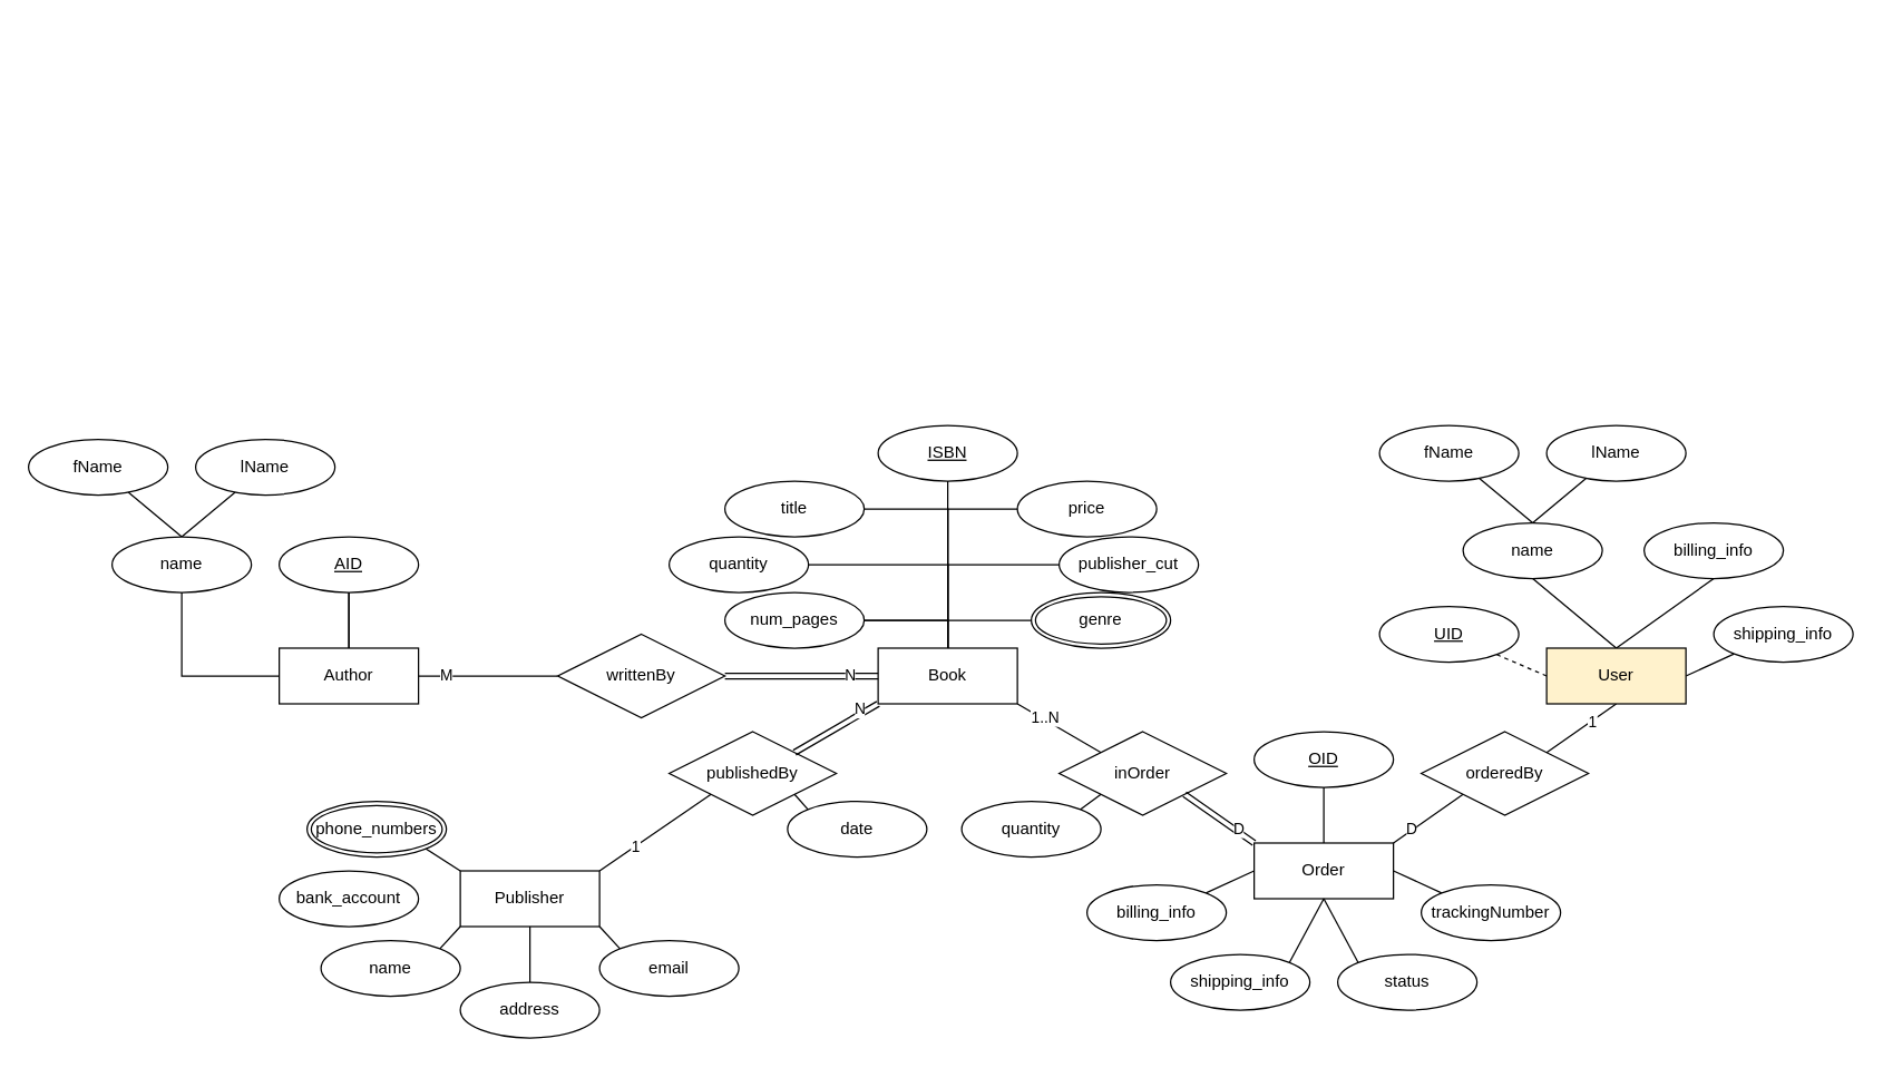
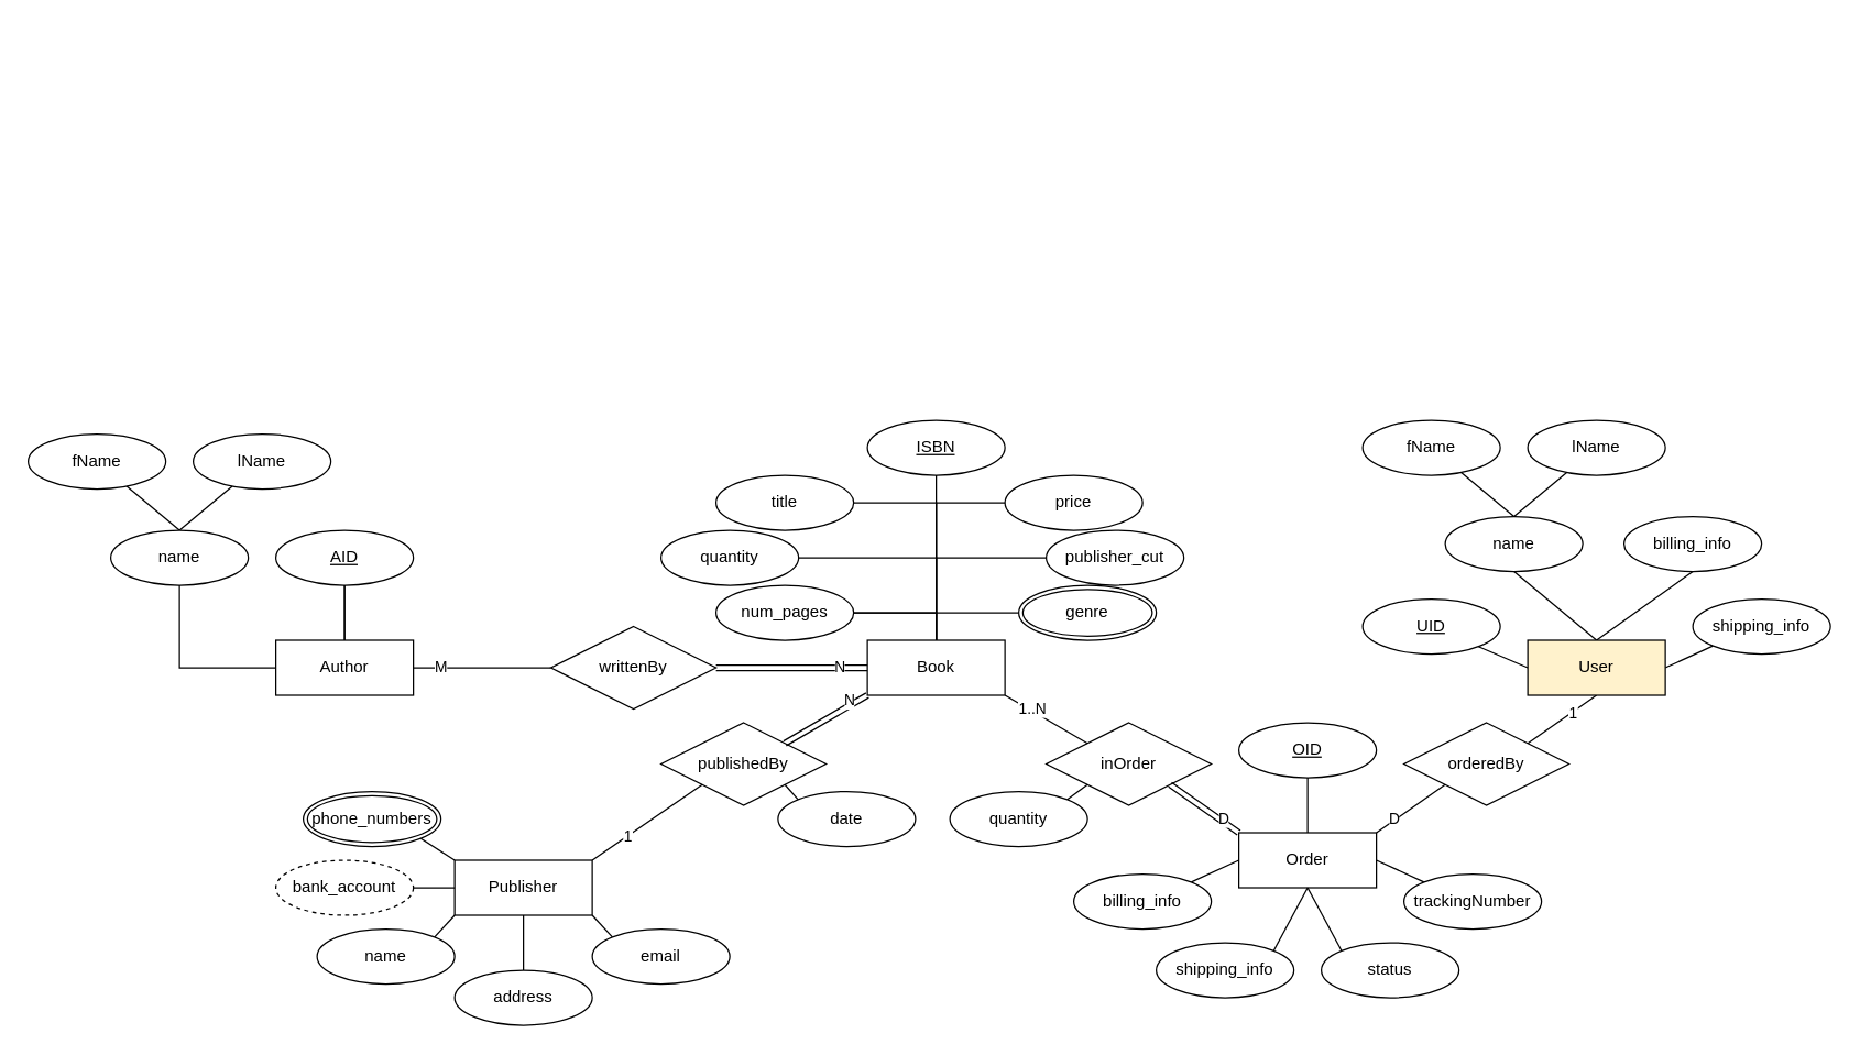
  <mxCell id="0" />
  <mxCell id="1" parent="0" />
  <mxCell id="2" style="edgeStyle=orthogonalEdgeStyle;rounded=0;orthogonalLoop=1;jettySize=auto;html=1;entryX=1;entryY=0.5;entryDx=0;entryDy=0;exitX=0;exitY=0.5;exitDx=0;exitDy=0;" parent="1" edge="1"><mxGeometry relative="1" as="geometry"><mxPoint y="20" as="sourcePoint" x="260" /></mxGeometry></mxCell>
  <mxCell id="3" value="Book" style="whiteSpace=wrap;html=1;align=center;" parent="1" vertex="1"><mxGeometry x="630" y="465" width="100" height="40" as="geometry" /></mxCell>
  <mxCell id="4" style="edgeStyle=orthogonalEdgeStyle;rounded=0;orthogonalLoop=1;jettySize=auto;html=1;entryX=0.5;entryY=0;entryDx=0;entryDy=0;endArrow=none;endFill=0;" parent="1" source="5" target="3" edge="1"><mxGeometry relative="1" as="geometry" /></mxCell>
  <mxCell id="5" value="ISBN" style="ellipse;whiteSpace=wrap;html=1;align=center;fontStyle=4;" parent="1" vertex="1"><mxGeometry x="630" y="305" width="100" height="40" as="geometry" /></mxCell>
  <mxCell id="6" style="edgeStyle=orthogonalEdgeStyle;rounded=0;orthogonalLoop=1;jettySize=auto;html=1;entryX=0.5;entryY=0;entryDx=0;entryDy=0;endArrow=none;endFill=0;" parent="1" source="7" target="3" edge="1"><mxGeometry relative="1" as="geometry" /></mxCell>
  <mxCell id="7" value="title" style="ellipse;whiteSpace=wrap;html=1;align=center;" parent="1" vertex="1"><mxGeometry x="520" y="345" width="100" height="40" as="geometry" /></mxCell>
  <mxCell id="8" style="edgeStyle=orthogonalEdgeStyle;rounded=0;orthogonalLoop=1;jettySize=auto;html=1;entryX=0.5;entryY=0;entryDx=0;entryDy=0;endArrow=none;endFill=0;" parent="1" source="9" target="3" edge="1"><mxGeometry relative="1" as="geometry" /></mxCell>
  <mxCell id="9" value="quantity" style="ellipse;whiteSpace=wrap;html=1;align=center;" parent="1" vertex="1"><mxGeometry x="480" y="385" width="100" height="40" as="geometry" /></mxCell>
  <mxCell id="10" style="edgeStyle=orthogonalEdgeStyle;rounded=0;orthogonalLoop=1;jettySize=auto;html=1;entryX=0.5;entryY=0;entryDx=0;entryDy=0;endArrow=none;endFill=0;" parent="1" source="11" target="3" edge="1"><mxGeometry relative="1" as="geometry" /></mxCell>
  <mxCell id="11" value="num_pages" style="ellipse;whiteSpace=wrap;html=1;align=center;" parent="1" vertex="1"><mxGeometry x="520" y="425" width="100" height="40" as="geometry" /></mxCell>
  <mxCell id="12" style="edgeStyle=orthogonalEdgeStyle;rounded=0;orthogonalLoop=1;jettySize=auto;html=1;exitX=0;exitY=0.5;exitDx=0;exitDy=0;entryX=0.5;entryY=0;entryDx=0;entryDy=0;endArrow=none;endFill=0;" parent="1" source="13" target="3" edge="1"><mxGeometry relative="1" as="geometry" /></mxCell>
  <mxCell id="13" value="price" style="ellipse;whiteSpace=wrap;html=1;align=center;" parent="1" vertex="1"><mxGeometry x="730" y="345" width="100" height="40" as="geometry" /></mxCell>
  <mxCell id="14" style="edgeStyle=orthogonalEdgeStyle;rounded=0;orthogonalLoop=1;jettySize=auto;html=1;entryX=0.5;entryY=0;entryDx=0;entryDy=0;endArrow=none;endFill=0;" parent="1" source="15" target="3" edge="1"><mxGeometry relative="1" as="geometry" /></mxCell>
  <mxCell id="15" value="publisher_cut" style="ellipse;whiteSpace=wrap;html=1;align=center;" parent="1" vertex="1"><mxGeometry x="760" y="385" width="100" height="40" as="geometry" /></mxCell>
  <mxCell id="16" style="edgeStyle=orthogonalEdgeStyle;rounded=0;orthogonalLoop=1;jettySize=auto;html=1;endArrow=none;endFill=0;" parent="1" source="17" target="11" edge="1"><mxGeometry relative="1" as="geometry" /></mxCell>
  <mxCell id="17" value="genre" style="ellipse;shape=doubleEllipse;margin=3;whiteSpace=wrap;html=1;align=center;" parent="1" vertex="1"><mxGeometry x="740" y="425" width="100" height="40" as="geometry" /></mxCell>
  <mxCell id="18" style="edgeStyle=orthogonalEdgeStyle;rounded=0;orthogonalLoop=1;jettySize=auto;html=1;entryX=0;entryY=0.5;entryDx=0;entryDy=0;endArrow=none;endFill=0;shape=link;" parent="1" source="21" target="3" edge="1"><mxGeometry relative="1" as="geometry" /></mxCell>
  <mxCell id="19" value="N" style="edgeLabel;html=1;align=center;verticalAlign=middle;resizable=0;points=[];" parent="18" vertex="1" connectable="0"><mxGeometry x="0.625" y="1" relative="1" as="geometry"><mxPoint as="offset" /></mxGeometry></mxCell>
  <mxCell id="20" value="M" style="edgeStyle=orthogonalEdgeStyle;rounded=0;orthogonalLoop=1;jettySize=auto;html=1;entryX=1;entryY=0.5;entryDx=0;entryDy=0;endArrow=none;endFill=0;align=center;labelPosition=left;verticalLabelPosition=middle;verticalAlign=middle;" parent="1" source="21" target="25" edge="1"><mxGeometry x="0.6" relative="1" as="geometry"><mxPoint as="offset" /></mxGeometry></mxCell>
  <mxCell id="21" value="writtenBy" style="shape=rhombus;perimeter=rhombusPerimeter;whiteSpace=wrap;html=1;align=center;" parent="1" vertex="1"><mxGeometry x="400" y="455" width="120" height="60" as="geometry" /></mxCell>
  <mxCell id="22" style="edgeStyle=orthogonalEdgeStyle;rounded=0;orthogonalLoop=1;jettySize=auto;html=1;exitX=0.5;exitY=0;exitDx=0;exitDy=0;entryX=0.5;entryY=1;entryDx=0;entryDy=0;endArrow=none;endFill=0;" edge="1" parent="1" source="25" target="54"><mxGeometry relative="1" as="geometry" /></mxCell>
  <mxCell id="23" value="" style="edgeStyle=orthogonalEdgeStyle;rounded=0;orthogonalLoop=1;jettySize=auto;html=1;endArrow=none;endFill=0;" edge="1" parent="1" source="25" target="54"><mxGeometry relative="1" as="geometry" /></mxCell>
  <mxCell id="24" style="edgeStyle=orthogonalEdgeStyle;rounded=0;orthogonalLoop=1;jettySize=auto;html=1;entryX=0.5;entryY=1;entryDx=0;entryDy=0;endArrow=none;endFill=0;" edge="1" parent="1" source="25" target="67"><mxGeometry relative="1" as="geometry"><mxPoint x="130" y="425" as="targetPoint" /></mxGeometry></mxCell>
  <mxCell id="25" value="Author" style="whiteSpace=wrap;html=1;align=center;" parent="1" vertex="1"><mxGeometry x="200" y="465" width="100" height="40" as="geometry" /></mxCell>
  <mxCell id="26" value="publishedBy" style="shape=rhombus;perimeter=rhombusPerimeter;whiteSpace=wrap;html=1;align=center;" parent="1" vertex="1"><mxGeometry x="480" y="525" width="120" height="60" as="geometry" /></mxCell>
  <mxCell id="27" value="" style="shape=link;html=1;rounded=0;endArrow=none;endFill=0;exitX=1;exitY=0;exitDx=0;exitDy=0;entryX=0;entryY=1;entryDx=0;entryDy=0;" parent="1" source="26" target="3" edge="1"><mxGeometry relative="1" as="geometry"><mxPoint x="490" y="625" as="sourcePoint" /><mxPoint x="650" y="625" as="targetPoint" /></mxGeometry></mxCell>
  <mxCell id="28" value="N" style="edgeLabel;html=1;align=center;verticalAlign=middle;resizable=0;points=[];" parent="27" vertex="1" connectable="0"><mxGeometry x="0.601" y="4" relative="1" as="geometry"><mxPoint as="offset" /></mxGeometry></mxCell>
  <mxCell id="29" value="Publisher" style="whiteSpace=wrap;html=1;align=center;" parent="1" vertex="1"><mxGeometry x="330" y="625" width="100" height="40" as="geometry" /></mxCell>
  <mxCell id="30" value="1" style="endArrow=none;html=1;rounded=0;exitX=0;exitY=1;exitDx=0;exitDy=0;entryX=1;entryY=0;entryDx=0;entryDy=0;" parent="1" source="26" target="29" edge="1"><mxGeometry x="0.357" y="1" relative="1" as="geometry"><mxPoint x="490" y="625" as="sourcePoint" /><mxPoint x="650" y="625" as="targetPoint" /><mxPoint as="offset" /></mxGeometry></mxCell>
  <mxCell id="31" value="inOrder" style="shape=rhombus;perimeter=rhombusPerimeter;whiteSpace=wrap;html=1;align=center;" parent="1" vertex="1"><mxGeometry x="760" y="525" width="120" height="60" as="geometry" /></mxCell>
  <mxCell id="32" value="1..N" style="endArrow=none;html=1;rounded=0;exitX=0;exitY=0;exitDx=0;exitDy=0;entryX=1;entryY=1;entryDx=0;entryDy=0;" parent="1" source="31" target="3" edge="1"><mxGeometry x="0.357" y="-1" relative="1" as="geometry"><mxPoint x="740" y="505" as="sourcePoint" /><mxPoint x="900" y="505" as="targetPoint" /><mxPoint as="offset" /></mxGeometry></mxCell>
  <mxCell id="33" value="D" style="rounded=0;orthogonalLoop=1;jettySize=auto;html=1;entryX=1;entryY=1;entryDx=0;entryDy=0;endArrow=none;endFill=0;shape=link;exitX=0;exitY=0;exitDx=0;exitDy=0;" parent="1" source="35" edge="1" target="31"><mxGeometry x="-0.517" y="-2" relative="1" as="geometry"><mxPoint x="980" y="565" as="sourcePoint" /><mxPoint x="851" y="580" as="targetPoint" /><Array as="points" /><mxPoint as="offset" /></mxGeometry></mxCell>
  <mxCell id="34" style="edgeStyle=none;rounded=0;orthogonalLoop=1;jettySize=auto;html=1;exitX=0.5;exitY=1;exitDx=0;exitDy=0;entryX=0.5;entryY=0;entryDx=0;entryDy=0;endArrow=none;endFill=0;" edge="1" parent="1" source="35" target="70"><mxGeometry relative="1" as="geometry" /></mxCell>
  <mxCell id="35" value="Order" style="whiteSpace=wrap;html=1;align=center;" parent="1" vertex="1"><mxGeometry x="900" y="605" width="100" height="40" as="geometry" /></mxCell>
  <mxCell id="36" value="D" style="edgeStyle=none;rounded=0;orthogonalLoop=1;jettySize=auto;html=1;exitX=0;exitY=1;exitDx=0;exitDy=0;entryX=1;entryY=0;entryDx=0;entryDy=0;endArrow=none;endFill=0;" parent="1" source="37" target="35" edge="1"><mxGeometry x="0.469" y="-1" relative="1" as="geometry"><mxPoint as="offset" /></mxGeometry></mxCell>
  <mxCell id="37" value="orderedBy" style="shape=rhombus;perimeter=rhombusPerimeter;whiteSpace=wrap;html=1;align=center;" parent="1" vertex="1"><mxGeometry x="1020" y="525" width="120" height="60" as="geometry" /></mxCell>
  <mxCell id="38" value="1" style="edgeStyle=none;rounded=0;orthogonalLoop=1;jettySize=auto;html=1;endArrow=none;endFill=0;exitX=0.5;exitY=1;exitDx=0;exitDy=0;entryX=1;entryY=0;entryDx=0;entryDy=0;" parent="1" source="43" target="37" edge="1"><mxGeometry x="-0.287" y="1" relative="1" as="geometry"><mxPoint as="offset" /></mxGeometry></mxCell>
- <mxCell id="39" style="edgeStyle=none;rounded=0;orthogonalLoop=1;jettySize=auto;html=1;exitX=0;exitY=0.5;exitDx=0;exitDy=0;endArrow=none;endFill=0;dashed=1;" parent="1" source="43" target="44" edge="1"><mxGeometry relative="1" as="geometry" /></mxCell>
+ <mxCell id="39" style="edgeStyle=none;rounded=0;orthogonalLoop=1;jettySize=auto;html=1;exitX=0;exitY=0.5;exitDx=0;exitDy=0;endArrow=none;endFill=0;" parent="1" source="43" target="44" edge="1"><mxGeometry relative="1" as="geometry" /></mxCell>
  <mxCell id="40" style="edgeStyle=none;rounded=0;orthogonalLoop=1;jettySize=auto;html=1;exitX=0.5;exitY=0;exitDx=0;exitDy=0;entryX=0.5;entryY=1;entryDx=0;entryDy=0;endArrow=none;endFill=0;" parent="1" source="43" target="47" edge="1"><mxGeometry relative="1" as="geometry" /></mxCell>
  <mxCell id="41" style="edgeStyle=none;rounded=0;orthogonalLoop=1;jettySize=auto;html=1;exitX=0.5;exitY=0;exitDx=0;exitDy=0;entryX=0.5;entryY=1;entryDx=0;entryDy=0;endArrow=none;endFill=0;" parent="1" source="43" target="50" edge="1"><mxGeometry relative="1" as="geometry" /></mxCell>
  <mxCell id="42" style="edgeStyle=none;rounded=0;orthogonalLoop=1;jettySize=auto;html=1;exitX=1;exitY=0.5;exitDx=0;exitDy=0;entryX=0;entryY=1;entryDx=0;entryDy=0;endArrow=none;endFill=0;" parent="1" source="43" target="51" edge="1"><mxGeometry relative="1" as="geometry" /></mxCell>
  <mxCell id="43" value="User" style="whiteSpace=wrap;html=1;align=center;fillColor=#fff2cc;" parent="1" vertex="1"><mxGeometry x="1110" y="465" width="100" height="40" as="geometry" /></mxCell>
  <mxCell id="44" value="UID" style="ellipse;whiteSpace=wrap;html=1;align=center;fontStyle=4;" parent="1" vertex="1"><mxGeometry x="990" y="435" width="100" height="40" as="geometry" /></mxCell>
  <mxCell id="45" value="" style="edgeStyle=none;rounded=0;orthogonalLoop=1;jettySize=auto;html=1;endArrow=none;endFill=0;exitX=0.5;exitY=0;exitDx=0;exitDy=0;" parent="1" source="47" target="48" edge="1"><mxGeometry relative="1" as="geometry" /></mxCell>
  <mxCell id="46" style="edgeStyle=none;rounded=0;orthogonalLoop=1;jettySize=auto;html=1;exitX=0.5;exitY=0;exitDx=0;exitDy=0;endArrow=none;endFill=0;" parent="1" source="47" target="49" edge="1"><mxGeometry relative="1" as="geometry" /></mxCell>
  <mxCell id="47" value="name" style="ellipse;whiteSpace=wrap;html=1;align=center;" parent="1" vertex="1"><mxGeometry x="1050" y="375" width="100" height="40" as="geometry" /></mxCell>
  <mxCell id="48" value="fName" style="ellipse;whiteSpace=wrap;html=1;align=center;" parent="1" vertex="1"><mxGeometry x="990" y="305" width="100" height="40" as="geometry" /></mxCell>
  <mxCell id="49" value="lName" style="ellipse;whiteSpace=wrap;html=1;align=center;" parent="1" vertex="1"><mxGeometry x="1110" y="305" width="100" height="40" as="geometry" /></mxCell>
  <mxCell id="50" value="billing_info" style="ellipse;whiteSpace=wrap;html=1;align=center;" parent="1" vertex="1"><mxGeometry x="1180" y="375" width="100" height="40" as="geometry" /></mxCell>
  <mxCell id="51" value="shipping_info" style="ellipse;whiteSpace=wrap;html=1;align=center;" parent="1" vertex="1"><mxGeometry x="1230" y="435" width="100" height="40" as="geometry" /></mxCell>
  <mxCell id="52" style="edgeStyle=none;rounded=0;orthogonalLoop=1;jettySize=auto;html=1;exitX=1;exitY=0;exitDx=0;exitDy=0;entryX=0;entryY=1;entryDx=0;entryDy=0;endArrow=none;endFill=0;" parent="1" source="53" target="31" edge="1"><mxGeometry relative="1" as="geometry" /></mxCell>
  <mxCell id="53" value="quantity" style="ellipse;whiteSpace=wrap;html=1;align=center;" parent="1" vertex="1"><mxGeometry x="690" y="575" width="100" height="40" as="geometry" /></mxCell>
  <mxCell id="54" value="AID" style="ellipse;whiteSpace=wrap;html=1;align=center;fontStyle=4;" vertex="1" parent="1"><mxGeometry x="200" y="385" width="100" height="40" as="geometry" /></mxCell>
  <mxCell id="55" style="edgeStyle=none;rounded=0;orthogonalLoop=1;jettySize=auto;html=1;exitX=1;exitY=1;exitDx=0;exitDy=0;entryX=0;entryY=0;entryDx=0;entryDy=0;endArrow=none;endFill=0;" edge="1" parent="1" source="56" target="29"><mxGeometry relative="1" as="geometry" /></mxCell>
  <mxCell id="56" value="phone_numbers" style="ellipse;shape=doubleEllipse;margin=3;whiteSpace=wrap;html=1;align=center;" vertex="1" parent="1"><mxGeometry x="220" y="575" width="100" height="40" as="geometry" /></mxCell>
- <mxCell id="58" value="bank_account" style="ellipse;whiteSpace=wrap;html=1;align=center;" vertex="1" parent="1"><mxGeometry x="200" y="625" width="100" height="40" as="geometry" /></mxCell>
+ <mxCell id="57" style="edgeStyle=none;rounded=0;orthogonalLoop=1;jettySize=auto;html=1;exitX=1;exitY=0.5;exitDx=0;exitDy=0;entryX=0;entryY=0.5;entryDx=0;entryDy=0;endArrow=none;endFill=0;" edge="1" parent="1" source="58" target="29"><mxGeometry relative="1" as="geometry" /></mxCell>
+ <mxCell id="58" value="bank_account" style="ellipse;whiteSpace=wrap;html=1;align=center;dashed=1;" vertex="1" parent="1"><mxGeometry x="200" y="625" width="100" height="40" as="geometry" /></mxCell>
  <mxCell id="59" style="edgeStyle=none;rounded=0;orthogonalLoop=1;jettySize=auto;html=1;exitX=1;exitY=0;exitDx=0;exitDy=0;entryX=0;entryY=1;entryDx=0;entryDy=0;endArrow=none;endFill=0;" edge="1" parent="1" source="60" target="29"><mxGeometry relative="1" as="geometry" /></mxCell>
  <mxCell id="60" value="name" style="ellipse;whiteSpace=wrap;html=1;align=center;" vertex="1" parent="1"><mxGeometry x="230" y="675" width="100" height="40" as="geometry" /></mxCell>
  <mxCell id="61" style="edgeStyle=none;rounded=0;orthogonalLoop=1;jettySize=auto;html=1;exitX=0.5;exitY=0;exitDx=0;exitDy=0;entryX=0.5;entryY=1;entryDx=0;entryDy=0;endArrow=none;endFill=0;" edge="1" parent="1" source="62" target="29"><mxGeometry relative="1" as="geometry" /></mxCell>
  <mxCell id="62" value="address" style="ellipse;whiteSpace=wrap;html=1;align=center;" vertex="1" parent="1"><mxGeometry x="330" y="705" width="100" height="40" as="geometry" /></mxCell>
  <mxCell id="63" style="edgeStyle=none;rounded=0;orthogonalLoop=1;jettySize=auto;html=1;exitX=0;exitY=0;exitDx=0;exitDy=0;entryX=1;entryY=1;entryDx=0;entryDy=0;endArrow=none;endFill=0;" edge="1" parent="1" source="64" target="29"><mxGeometry relative="1" as="geometry" /></mxCell>
  <mxCell id="64" value="email" style="ellipse;whiteSpace=wrap;html=1;align=center;" vertex="1" parent="1"><mxGeometry x="430" y="675" width="100" height="40" as="geometry" /></mxCell>
  <mxCell id="65" value="" style="edgeStyle=none;rounded=0;orthogonalLoop=1;jettySize=auto;html=1;endArrow=none;endFill=0;exitX=0.5;exitY=0;exitDx=0;exitDy=0;" edge="1" source="67" target="69" parent="1"><mxGeometry relative="1" as="geometry" /></mxCell>
  <mxCell id="66" style="edgeStyle=none;rounded=0;orthogonalLoop=1;jettySize=auto;html=1;exitX=0.5;exitY=0;exitDx=0;exitDy=0;endArrow=none;endFill=0;" edge="1" source="67" target="68" parent="1"><mxGeometry relative="1" as="geometry" /></mxCell>
  <mxCell id="67" value="name" style="ellipse;whiteSpace=wrap;html=1;align=center;" vertex="1" parent="1"><mxGeometry x="80" y="385" width="100" height="40" as="geometry" /></mxCell>
  <mxCell id="68" value="lName" style="ellipse;whiteSpace=wrap;html=1;align=center;" vertex="1" parent="1"><mxGeometry x="140" y="315" width="100" height="40" as="geometry" /></mxCell>
  <mxCell id="69" value="fName" style="ellipse;whiteSpace=wrap;html=1;align=center;" vertex="1" parent="1"><mxGeometry x="20" y="315" width="100" height="40" as="geometry" /></mxCell>
  <mxCell id="70" value="OID" style="ellipse;whiteSpace=wrap;html=1;align=center;fontStyle=4;" vertex="1" parent="1"><mxGeometry x="900" y="525" width="100" height="40" as="geometry" /></mxCell>
  <mxCell id="71" style="edgeStyle=none;rounded=0;orthogonalLoop=1;jettySize=auto;html=1;exitX=0;exitY=0;exitDx=0;exitDy=0;entryX=0.5;entryY=1;entryDx=0;entryDy=0;endArrow=none;endFill=0;" edge="1" parent="1" source="72" target="35"><mxGeometry relative="1" as="geometry" /></mxCell>
  <mxCell id="72" value="status" style="ellipse;whiteSpace=wrap;html=1;align=center;" vertex="1" parent="1"><mxGeometry x="960" y="685" width="100" height="40" as="geometry" /></mxCell>
  <mxCell id="73" style="edgeStyle=none;rounded=0;orthogonalLoop=1;jettySize=auto;html=1;exitX=0;exitY=0;exitDx=0;exitDy=0;entryX=1;entryY=0.5;entryDx=0;entryDy=0;endArrow=none;endFill=0;" edge="1" parent="1" source="74" target="35"><mxGeometry relative="1" as="geometry" /></mxCell>
  <mxCell id="74" value="trackingNumber" style="ellipse;whiteSpace=wrap;html=1;align=center;" vertex="1" parent="1"><mxGeometry x="1020" y="635" width="100" height="40" as="geometry" /></mxCell>
  <mxCell id="75" style="edgeStyle=none;rounded=0;orthogonalLoop=1;jettySize=auto;html=1;exitX=1;exitY=0;exitDx=0;exitDy=0;entryX=0.5;entryY=1;entryDx=0;entryDy=0;endArrow=none;endFill=0;" edge="1" parent="1" source="76" target="35"><mxGeometry relative="1" as="geometry" /></mxCell>
  <mxCell id="76" value="shipping_info" style="ellipse;whiteSpace=wrap;html=1;align=center;" vertex="1" parent="1"><mxGeometry x="840" y="685" width="100" height="40" as="geometry" /></mxCell>
  <mxCell id="77" style="edgeStyle=none;rounded=0;orthogonalLoop=1;jettySize=auto;html=1;exitX=1;exitY=0;exitDx=0;exitDy=0;entryX=0;entryY=0.5;entryDx=0;entryDy=0;endArrow=none;endFill=0;" edge="1" parent="1" source="78" target="35"><mxGeometry relative="1" as="geometry" /></mxCell>
  <mxCell id="78" value="billing_info" style="ellipse;whiteSpace=wrap;html=1;align=center;" vertex="1" parent="1"><mxGeometry x="780" y="635" width="100" height="40" as="geometry" /></mxCell>
  <mxCell id="79" style="edgeStyle=none;rounded=0;orthogonalLoop=1;jettySize=auto;html=1;exitX=0;exitY=0;exitDx=0;exitDy=0;entryX=1;entryY=1;entryDx=0;entryDy=0;endArrow=none;endFill=0;" edge="1" parent="1" source="80" target="26"><mxGeometry relative="1" as="geometry" /></mxCell>
  <mxCell id="80" value="date" style="ellipse;whiteSpace=wrap;html=1;align=center;" vertex="1" parent="1"><mxGeometry x="565" y="575" width="100" height="40" as="geometry" /></mxCell>
  <mxCell id="81" style="edgeStyle=orthogonalEdgeStyle;rounded=0;orthogonalLoop=1;jettySize=auto;html=1;exitX=0;exitY=0.5;exitDx=0;exitDy=0;entryX=1;entryY=0.5;entryDx=0;entryDy=0;endArrow=classic;endFill=1;" edge="1" parent="1"><mxGeometry relative="1" as="geometry"><mxPoint x="580" y="50" as="sourcePoint" /></mxGeometry></mxCell>
